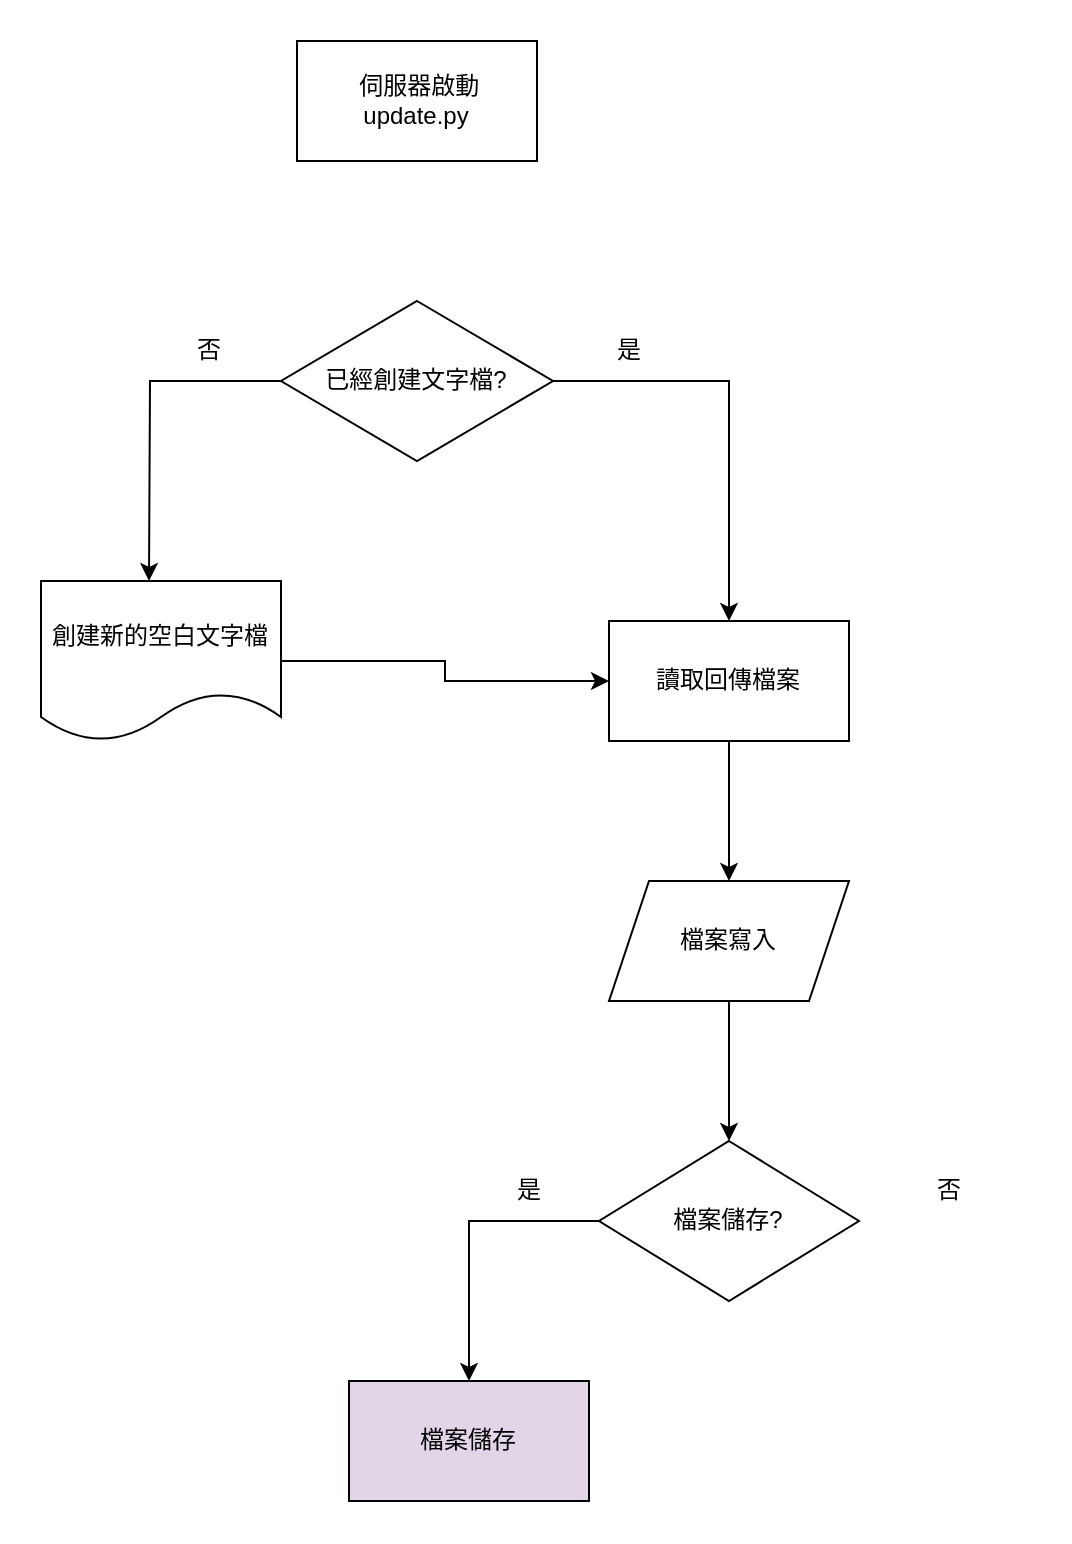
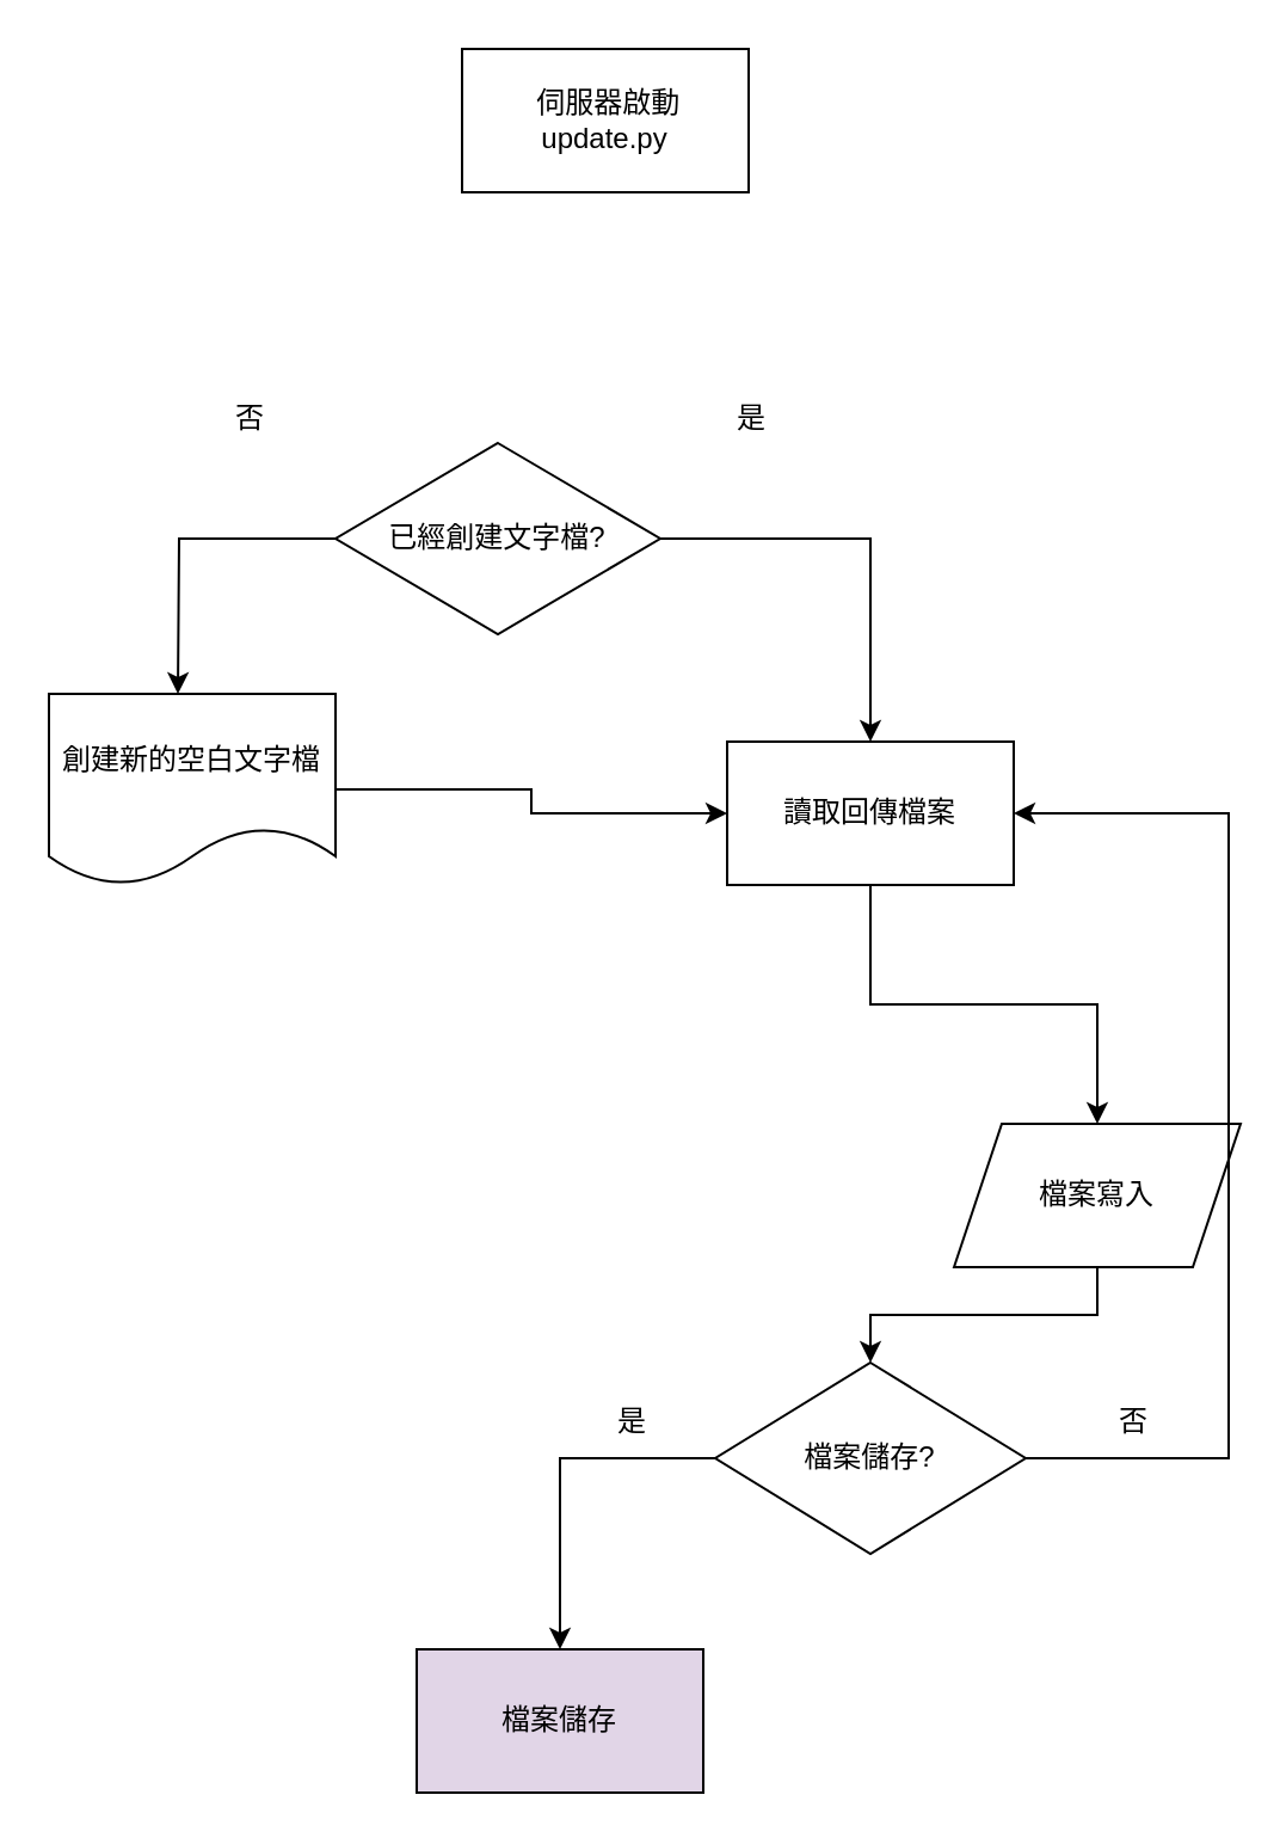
  <mxCell id="0" />
  <mxCell id="1" parent="0" />
- <mxCell id="2" value="&amp;nbsp;伺服器啟動&lt;div&gt;update.py&lt;/div&gt;" style="rounded=0;whiteSpace=wrap;html=1;" parent="1" vertex="1"><mxGeometry x="148" y="20" width="120" height="60" as="geometry" /></mxCell>
+ <mxCell id="2" value="&amp;nbsp;伺服器啟動&lt;div&gt;update.py&lt;/div&gt;" style="rounded=0;whiteSpace=wrap;html=1;" parent="1" vertex="1"><mxGeometry x="193" y="20" width="120" height="60" as="geometry" /></mxCell>
  <mxCell id="3" style="edgeStyle=orthogonalEdgeStyle;rounded=0;orthogonalLoop=1;jettySize=auto;html=1;" parent="1" source="5" edge="1"><mxGeometry relative="1" as="geometry"><mxPoint x="74" y="290" as="targetPoint" /></mxGeometry></mxCell>
  <mxCell id="4" style="edgeStyle=orthogonalEdgeStyle;rounded=0;orthogonalLoop=1;jettySize=auto;html=1;entryX=0.5;entryY=0;entryDx=0;entryDy=0;" parent="1" source="5" target="10" edge="1"><mxGeometry relative="1" as="geometry" /></mxCell>
- <mxCell id="5" value="已經創建文字檔?" style="rhombus;whiteSpace=wrap;html=1;rounded=0;" parent="1" vertex="1"><mxGeometry x="140" y="150" width="136" height="80" as="geometry" /></mxCell>
+ <mxCell id="5" value="已經創建文字檔?" style="rhombus;whiteSpace=wrap;html=1;rounded=0;" parent="1" vertex="1"><mxGeometry x="140" y="185" width="136" height="80" as="geometry" /></mxCell>
  <mxCell id="6" style="edgeStyle=orthogonalEdgeStyle;rounded=0;orthogonalLoop=1;jettySize=auto;html=1;entryX=0;entryY=0.5;entryDx=0;entryDy=0;" parent="1" source="7" target="10" edge="1"><mxGeometry relative="1" as="geometry" /></mxCell>
  <mxCell id="7" value="創建新的空白文字檔" style="shape=document;whiteSpace=wrap;html=1;boundedLbl=1;" parent="1" vertex="1"><mxGeometry x="20" y="290" width="120" height="80" as="geometry" /></mxCell>
  <mxCell id="8" value="否" style="text;html=1;align=center;verticalAlign=middle;resizable=0;points=[];autosize=1;strokeColor=none;fillColor=none;" parent="1" vertex="1"><mxGeometry x="84" y="160" width="40" height="30" as="geometry" /></mxCell>
  <mxCell id="9" style="edgeStyle=orthogonalEdgeStyle;rounded=0;orthogonalLoop=1;jettySize=auto;html=1;entryX=0.5;entryY=0;entryDx=0;entryDy=0;" parent="1" source="10" target="13" edge="1"><mxGeometry relative="1" as="geometry"><mxPoint x="364" y="430" as="targetPoint" /></mxGeometry></mxCell>
  <mxCell id="10" value="讀取回傳檔案" style="rounded=0;whiteSpace=wrap;html=1;" parent="1" vertex="1"><mxGeometry x="304" y="310" width="120" height="60" as="geometry" /></mxCell>
  <mxCell id="11" value="是" style="text;html=1;align=center;verticalAlign=middle;resizable=0;points=[];autosize=1;strokeColor=none;fillColor=none;" parent="1" vertex="1"><mxGeometry x="294" y="160" width="40" height="30" as="geometry" /></mxCell>
  <mxCell id="12" style="edgeStyle=orthogonalEdgeStyle;rounded=0;orthogonalLoop=1;jettySize=auto;html=1;entryX=0.5;entryY=0;entryDx=0;entryDy=0;" parent="1" source="13" target="16" edge="1"><mxGeometry relative="1" as="geometry" /></mxCell>
- <mxCell id="13" value="檔案寫入" style="shape=parallelogram;perimeter=parallelogramPerimeter;whiteSpace=wrap;html=1;fixedSize=1;" parent="1" vertex="1"><mxGeometry x="304" y="440" width="120" height="60" as="geometry" /></mxCell>
+ <mxCell id="13" value="檔案寫入" style="shape=parallelogram;perimeter=parallelogramPerimeter;whiteSpace=wrap;html=1;fixedSize=1;" parent="1" vertex="1"><mxGeometry x="399" y="470" width="120" height="60" as="geometry" /></mxCell>
  <mxCell id="14" style="edgeStyle=orthogonalEdgeStyle;rounded=0;orthogonalLoop=1;jettySize=auto;html=1;" parent="1" source="16" edge="1"><mxGeometry relative="1" as="geometry"><mxPoint x="234" y="690" as="targetPoint" /><Array as="points"><mxPoint x="234" y="610" /><mxPoint x="234" y="690" /></Array></mxGeometry></mxCell>
+ <mxCell id="15" style="rounded=0;orthogonalLoop=1;jettySize=auto;html=1;edgeStyle=elbowEdgeStyle;" parent="1" source="16" target="10" edge="1"><mxGeometry relative="1" as="geometry"><mxPoint x="564" y="330" as="targetPoint" /><Array as="points"><mxPoint x="514" y="470" /></Array></mxGeometry></mxCell>
  <mxCell id="16" value="檔案儲存?" style="rhombus;whiteSpace=wrap;html=1;" parent="1" vertex="1"><mxGeometry x="299" y="570" width="130" height="80" as="geometry" /></mxCell>
  <mxCell id="17" value="是" style="text;html=1;align=center;verticalAlign=middle;resizable=0;points=[];autosize=1;strokeColor=none;fillColor=none;" parent="1" vertex="1"><mxGeometry x="244" y="580" width="40" height="30" as="geometry" /></mxCell>
  <mxCell id="18" value="檔案儲存" style="rounded=0;whiteSpace=wrap;html=1;fillColor=#e1d5e7;" parent="1" vertex="1"><mxGeometry x="174" y="690" width="120" height="60" as="geometry" /></mxCell>
  <mxCell id="19" value="否" style="text;html=1;align=center;verticalAlign=middle;resizable=0;points=[];autosize=1;strokeColor=none;fillColor=none;" parent="1" vertex="1"><mxGeometry x="454" y="580" width="40" height="30" as="geometry" /></mxCell>
